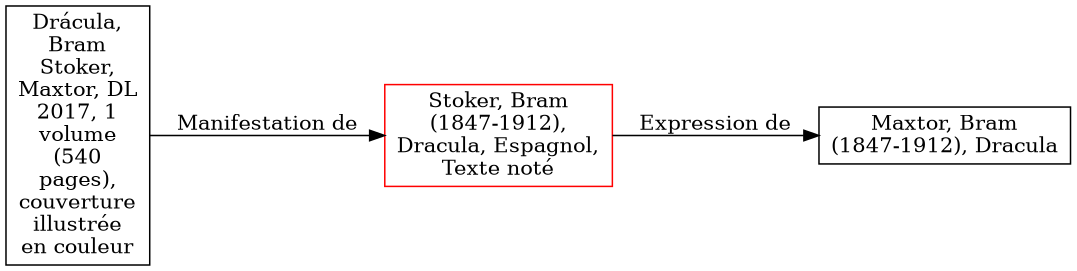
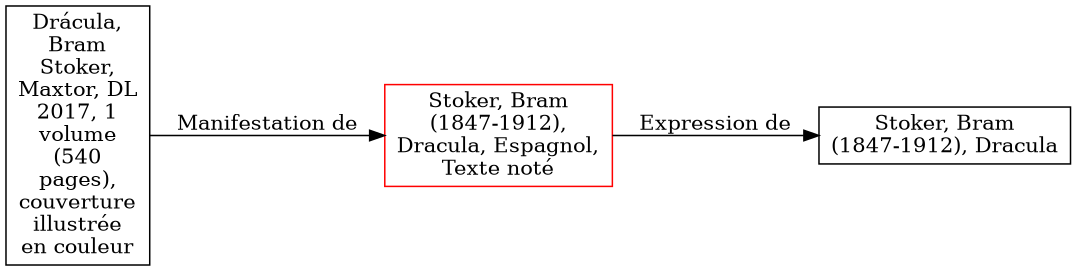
  digraph {
    rankdir=LR
    node [align=left shape=rect]
    n1 [color=red label="Stoker, Bram\n(1847-1912),\nDracula, Espagnol,\nTexte noté"]
-   n2 [label="Maxtor, Bram\n(1847-1912), Dracula"]
+   n2 [label="Stoker, Bram\n(1847-1912), Dracula"]
    n3 [label="Drácula,\nBram\nStoker,\nMaxtor, DL\n2017, 1\nvolume\n(540\npages),\ncouverture\nillustrée\nen couleur"]
    n1 -> n2 [label="Expression de"]
    n3 -> n1 [label="Manifestation de"]
  }
